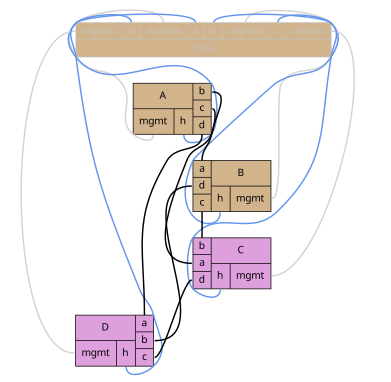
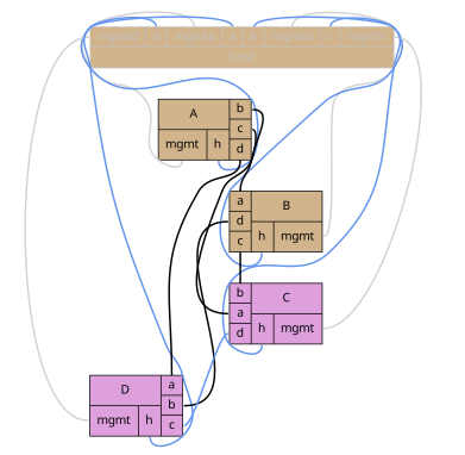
  graph {
    fontname="Noto Sans"
    node [fontname="Noto Sans" requires=infix shape=record style=filled fillcolor=tan]
    edge [fontname="Noto Sans" headport=mgmt penwidth=2 tailport=c]
    n1 [color=grey fontcolor=grey label="{ { <mgmtd> mgmtd | <d> d | <mgmta> mgmta | <a> a | <b> b | <mgmtb> mgmtb | <c> c | <mgmtc> mgmtc } | host }" requires=controller]
    n2 [label="{ A | { <mgmt> mgmt | <h> h } } | { <b> b | <c> c | <d> d }"]
    n3 [label="{ <a> a | <d> d | <c> c } | { B | { <h> h | <mgmt> mgmt } }"]
    n4 [label="{ <b> b | <a> a | <d> d } | { C | { <h> h | <mgmt> mgmt } }" fillcolor=plum]
    n5 [label="{ D | { <mgmt> mgmt | <h> h } } | { <a> a | <b> b | <c> c }" fillcolor=plum]
    n1 -- n2 [color=lightgrey requires=mgmt tailport=mgmta]
    n1 -- n2 [color=cornflowerblue headport=h tailport=a]
    n1 -- n3 [color=lightgrey requires=mgmt tailport=mgmtb]
    n1 -- n3 [color=cornflowerblue headport=h tailport=b]
    n1 -- n4 [color=lightgrey requires=mgmt tailport=mgmtc]
    n1 -- n4 [color=cornflowerblue headport=h]
    n1 -- n5 [color=lightgrey requires=mgmt tailport=mgmtd]
    n1 -- n5 [color=cornflowerblue headport=h tailport=d]
    n2 -- n3 [headport=a tailport=b]
    n2 -- n4 [headport=a]
    n3 -- n4 [headport=b]
    n3 -- n5 [headport=b tailport=d]
-   n4 -- n5 [headport=c tailport=d]
+   n4 -- n5 [headport=c tailport=d color=cornflowerblue]
    n5 -- n2 [headport=d tailport=a]
  }
